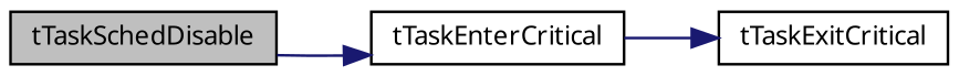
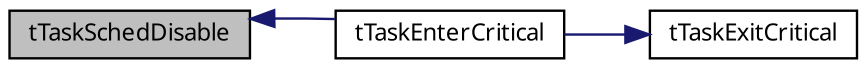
  digraph {
    fontname="Noto Sans"
    rankdir=LR
    node [color=black fillcolor=white fontname="Noto Sans" fontsize=10 shape=record style=filled]
    edge [color=midnightblue fontname="Noto Sans" fontsize=10 labelfontname=Helvetica labelfontsize=10 style=solid]
    n1 [fillcolor=grey75 fontcolor=black height=0.2 label=tTaskSchedDisable width=0.4]
    n2 [height=0.2 label=tTaskEnterCritical width=0.4]
    n3 [height=0.2 label=tTaskExitCritical width=0.4]
-   n1 -> n2
+   n2 -> n1
    n2 -> n3
  }
